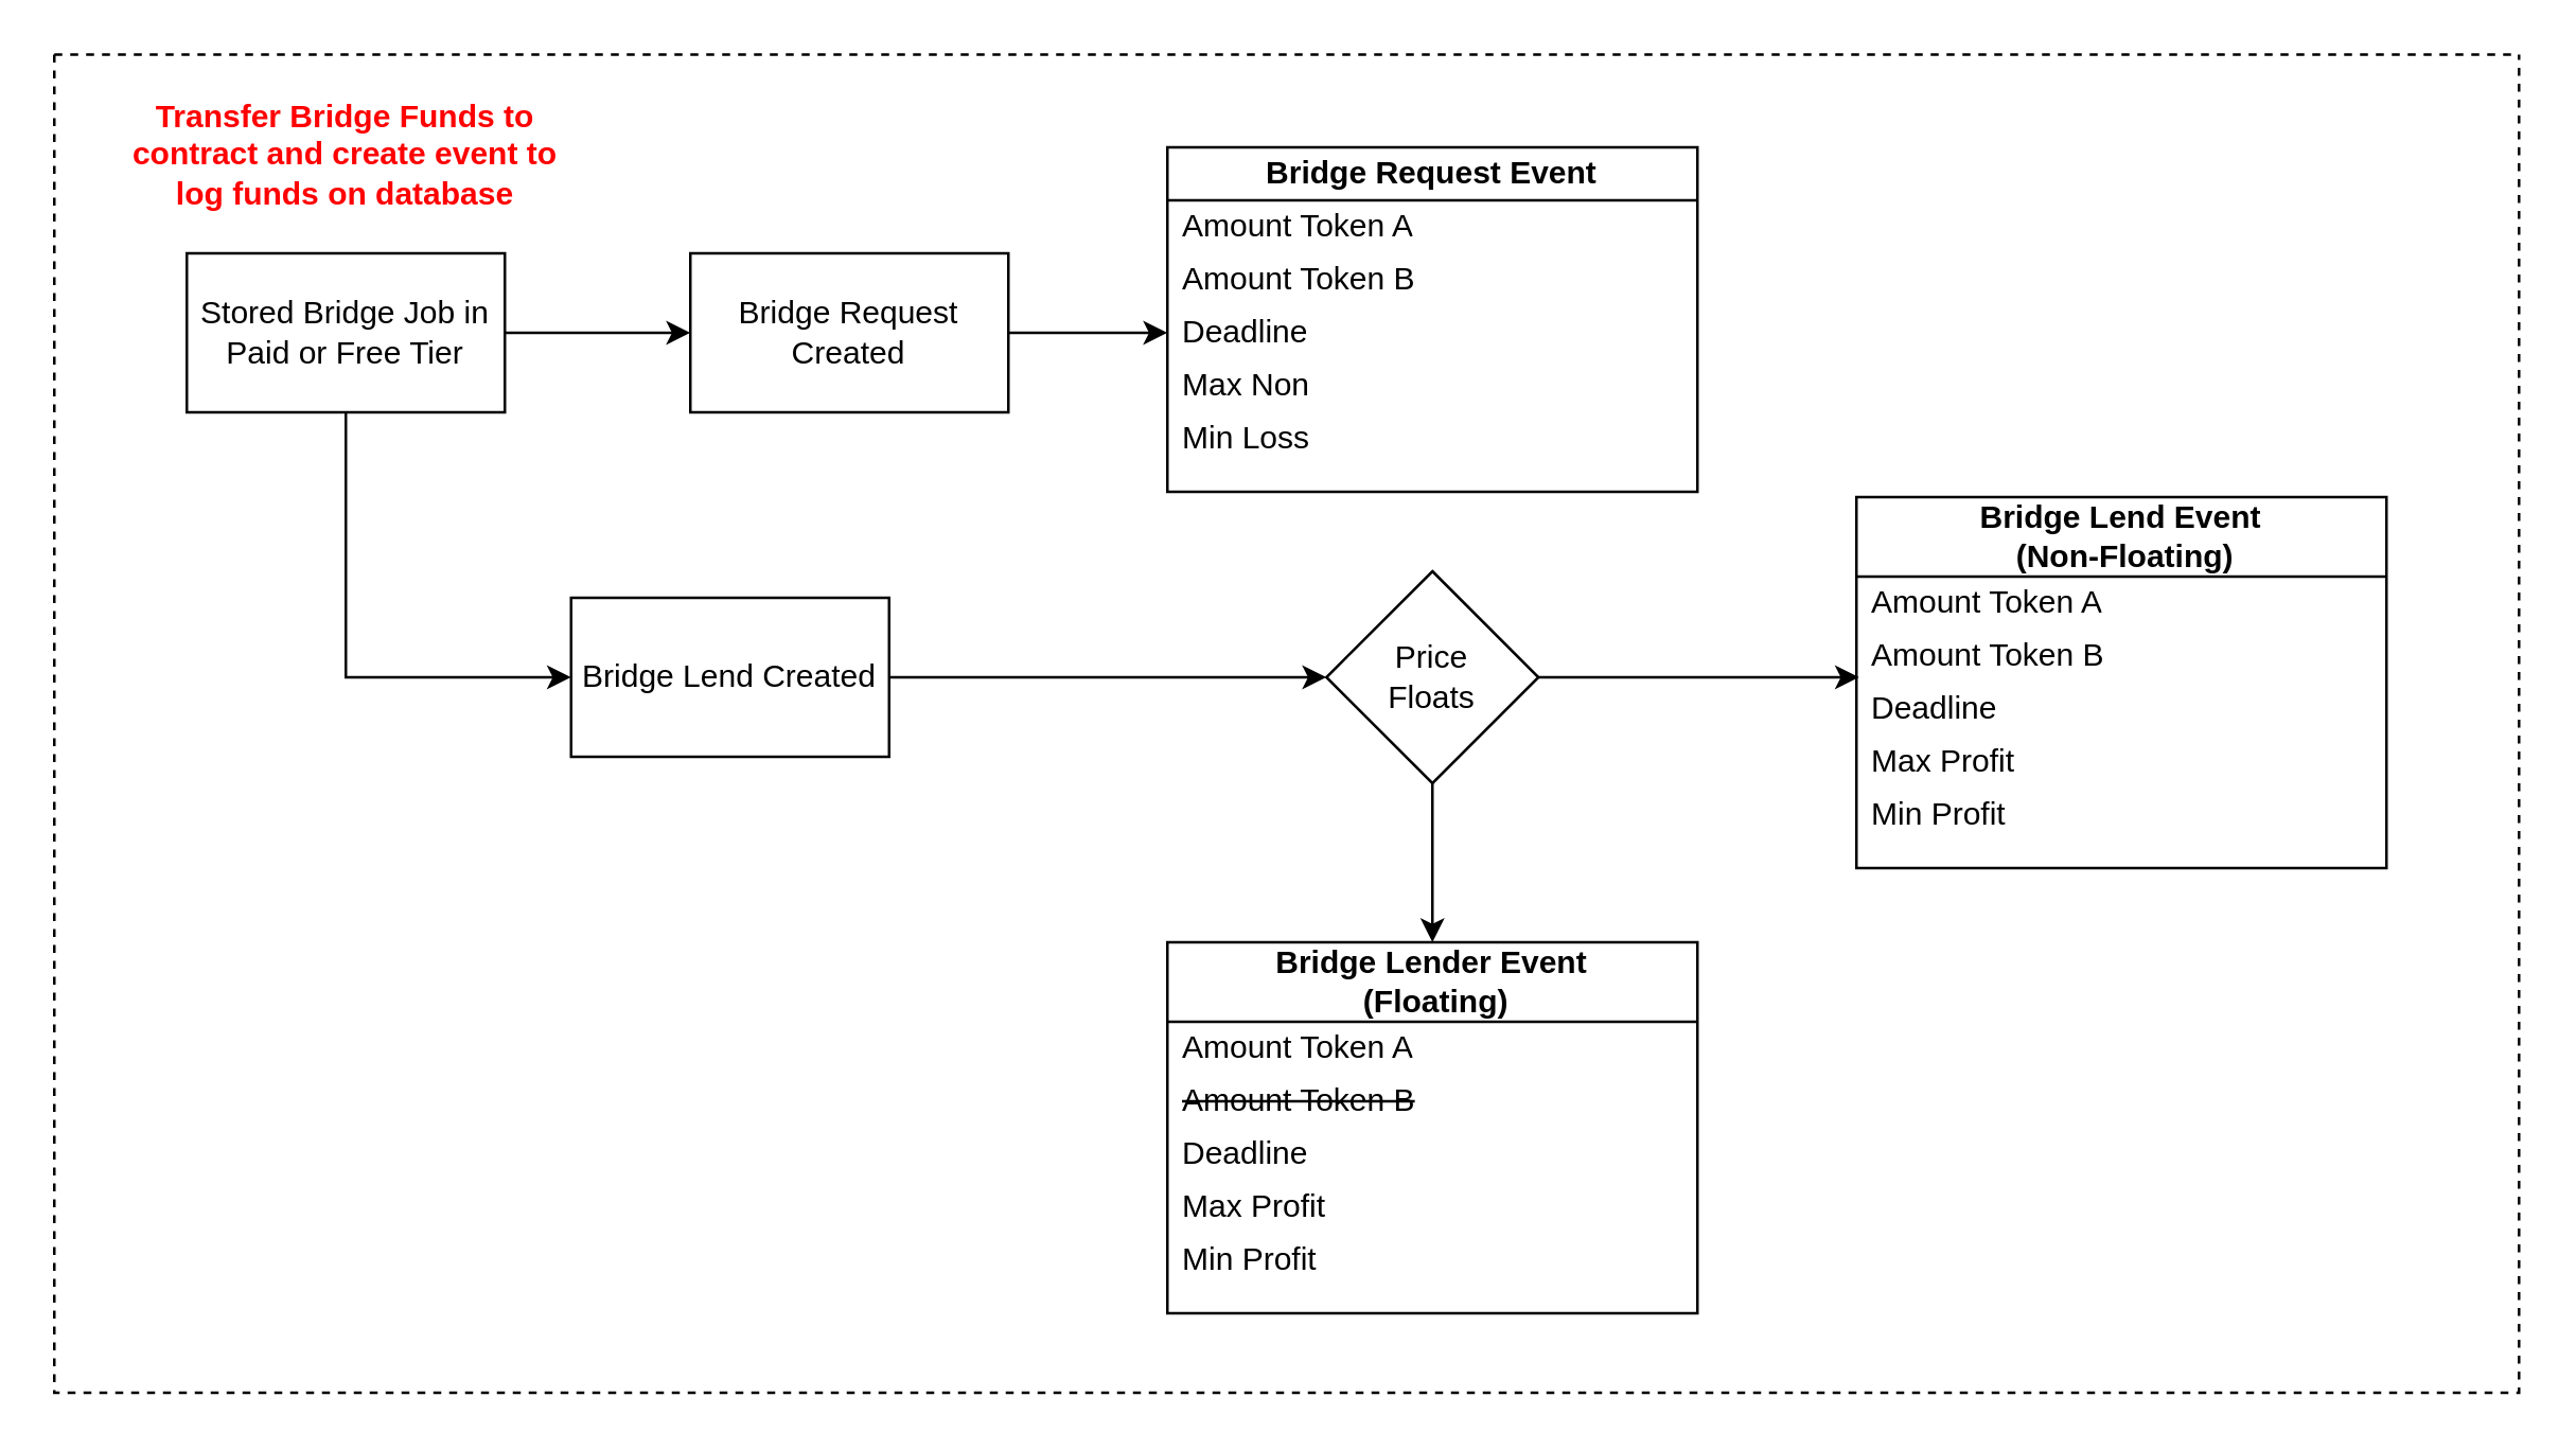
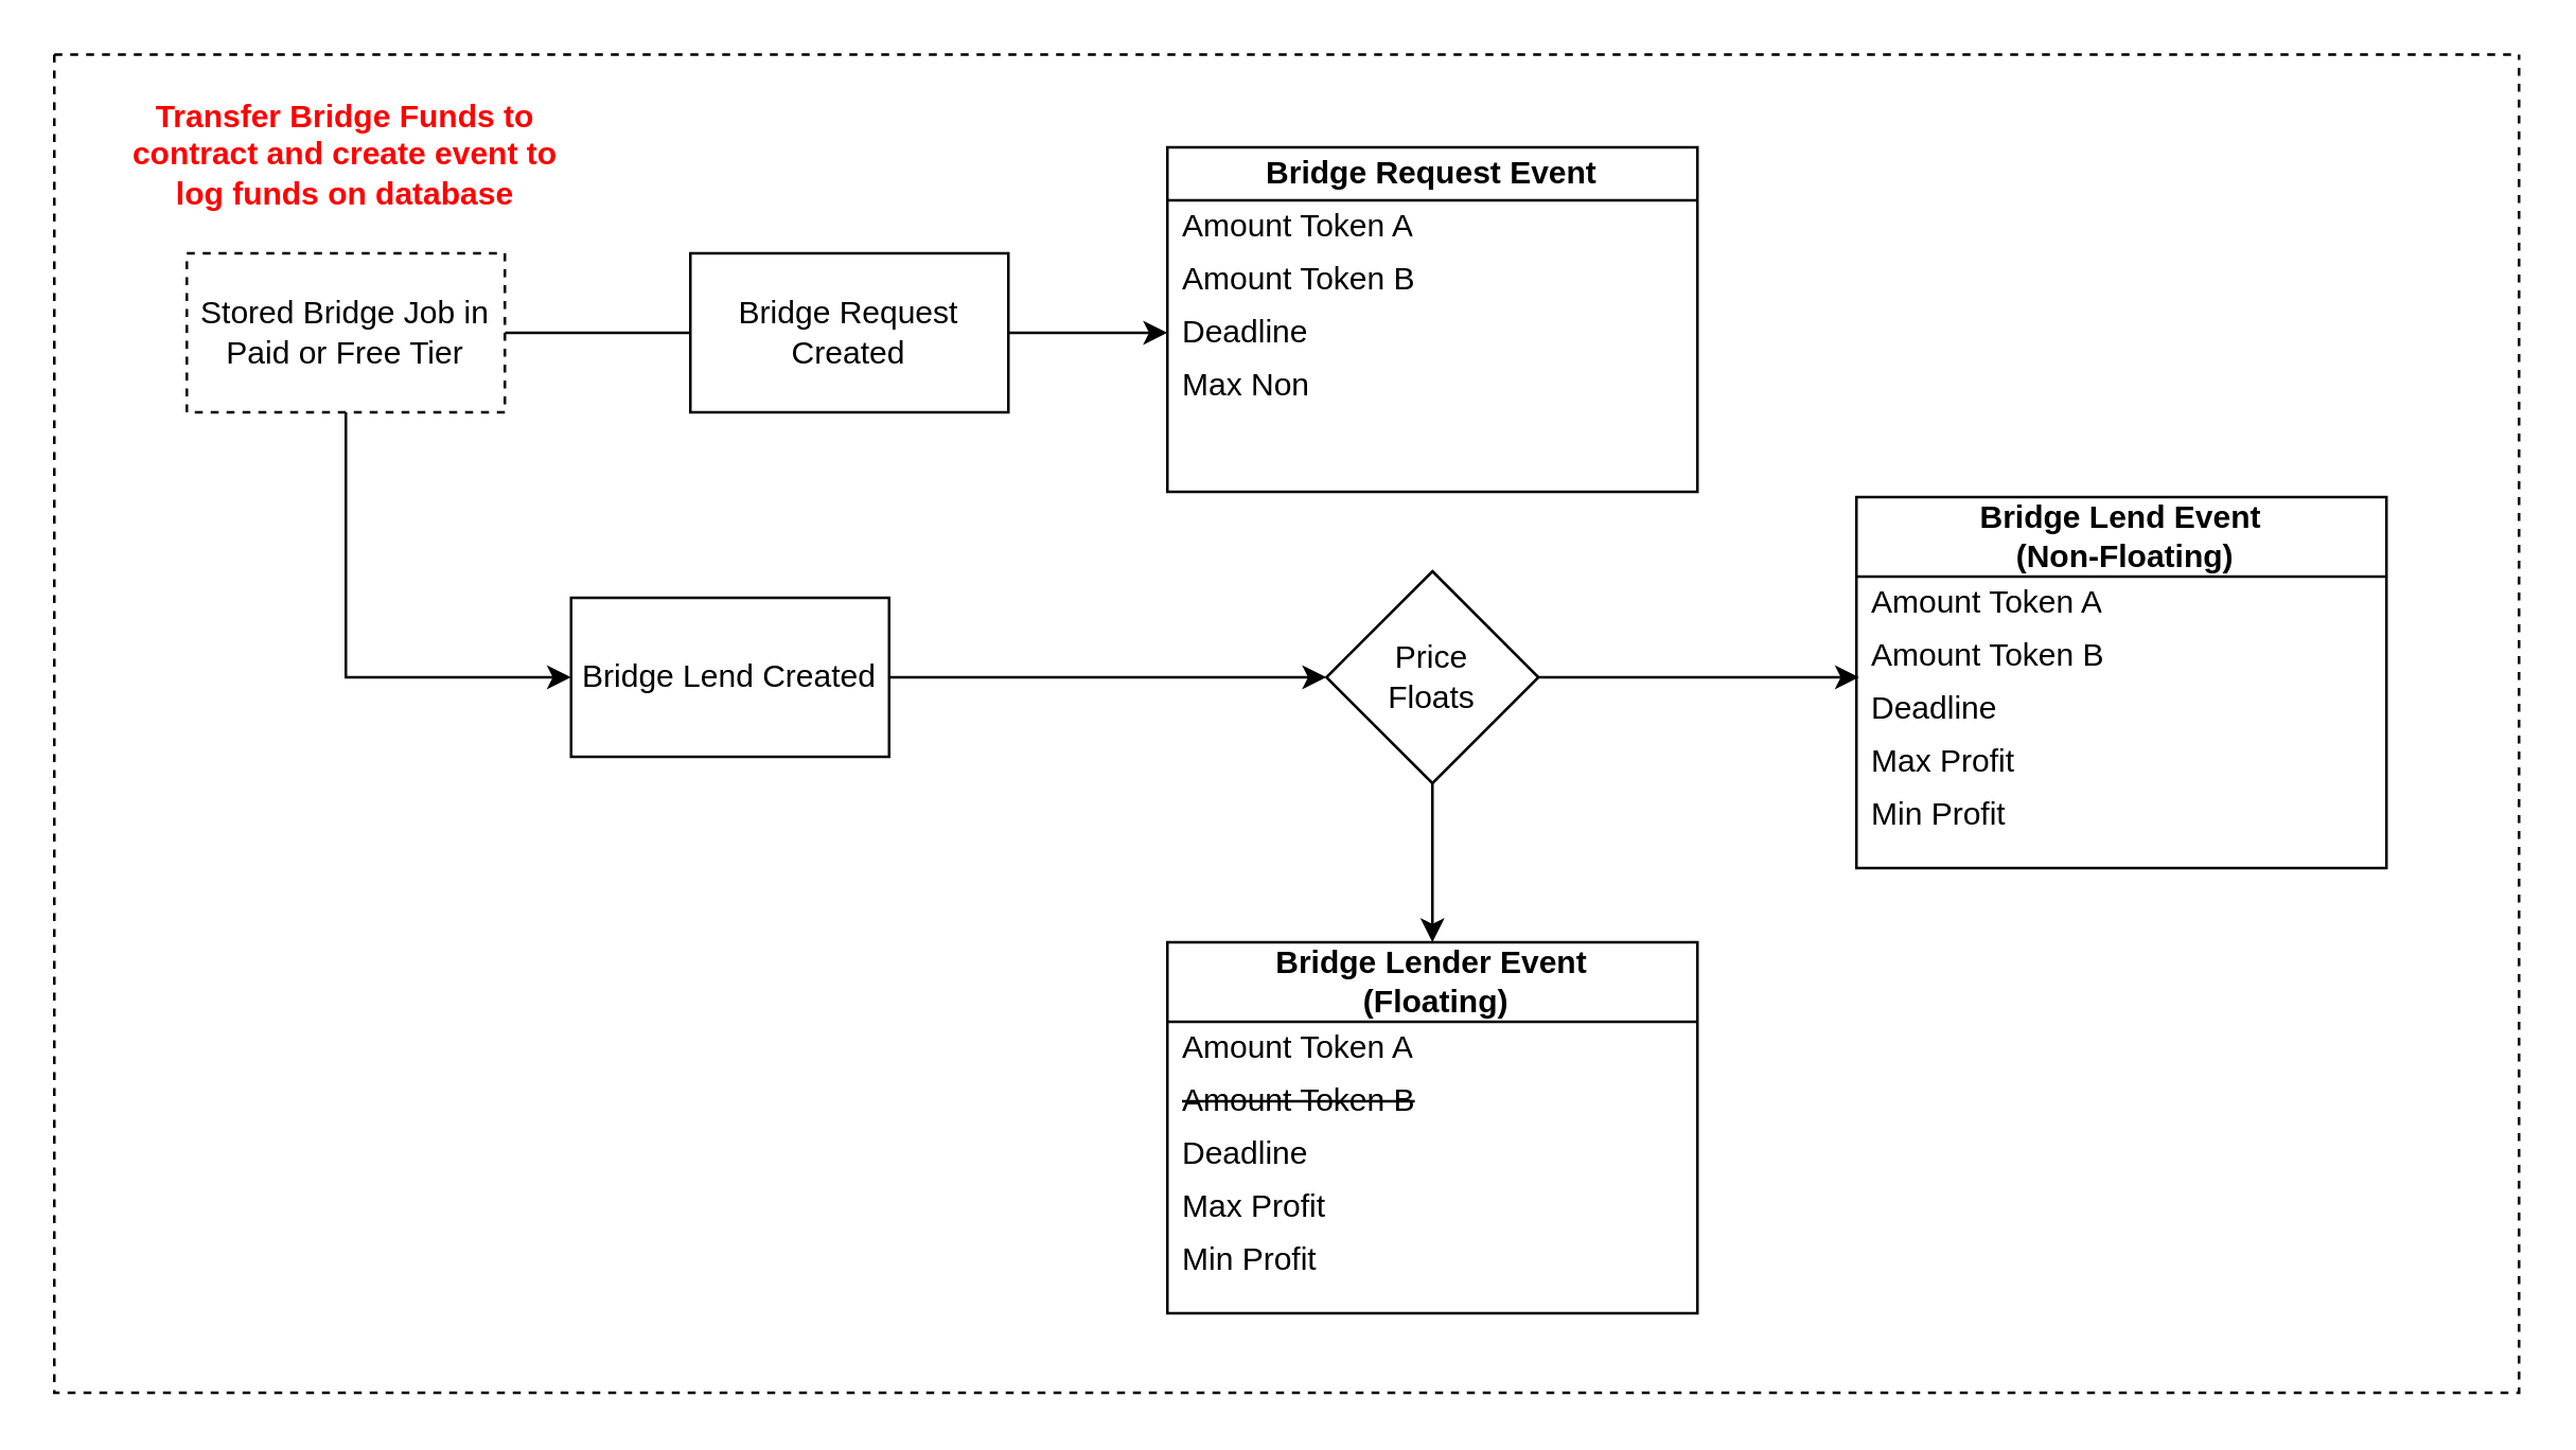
  <mxCell id="0" />
  <mxCell id="1" parent="0" />
  <mxCell id="2" value="" style="swimlane;startSize=0;dashed=1;" vertex="1" parent="1"><mxGeometry x="20" y="20" width="930" height="505" as="geometry" /></mxCell>
  <mxCell id="3" value="&lt;b&gt;Transfer Bridge Funds to contract and create event to log funds on database&lt;/b&gt;" style="text;html=1;align=center;verticalAlign=middle;whiteSpace=wrap;rounded=0;fontColor=#FF0000;" vertex="1" parent="2"><mxGeometry x="20" y="15" width="180" height="45" as="geometry" /></mxCell>
- <mxCell id="4" style="edgeStyle=orthogonalEdgeStyle;rounded=0;orthogonalLoop=1;jettySize=auto;html=1;exitX=1;exitY=0.5;exitDx=0;exitDy=0;" edge="1" parent="1" source="6" target="26"><mxGeometry relative="1" as="geometry" /></mxCell>
+ <mxCell id="4" style="edgeStyle=orthogonalEdgeStyle;rounded=0;orthogonalLoop=1;jettySize=auto;html=1;exitX=1;exitY=0.5;exitDx=0;exitDy=0;endArrow=none;" edge="1" parent="1" source="6" target="26"><mxGeometry relative="1" as="geometry" /></mxCell>
  <mxCell id="5" style="edgeStyle=orthogonalEdgeStyle;rounded=0;orthogonalLoop=1;jettySize=auto;html=1;exitX=0.5;exitY=1;exitDx=0;exitDy=0;entryX=0;entryY=0.5;entryDx=0;entryDy=0;" edge="1" parent="1" source="6" target="28"><mxGeometry relative="1" as="geometry" /></mxCell>
- <mxCell id="6" value="&lt;div&gt;Stored Bridge Job in Paid or Free Tier&lt;/div&gt;" style="rounded=0;whiteSpace=wrap;html=1;" vertex="1" parent="1"><mxGeometry x="70" y="95" width="120" height="60" as="geometry" /></mxCell>
+ <mxCell id="6" value="&lt;div&gt;Stored Bridge Job in Paid or Free Tier&lt;/div&gt;" style="rounded=0;whiteSpace=wrap;html=1;dashed=1;" vertex="1" parent="1"><mxGeometry x="70" y="95" width="120" height="60" as="geometry" /></mxCell>
  <mxCell id="7" value="&lt;div&gt;Bridge Lender Event&lt;br&gt;&lt;/div&gt;&amp;nbsp;(Floating)" style="swimlane;whiteSpace=wrap;html=1;startSize=30;" vertex="1" parent="1"><mxGeometry x="440" y="355" width="200" height="140" as="geometry" /></mxCell>
  <mxCell id="8" value="Deadline" style="text;strokeColor=none;fillColor=none;align=left;verticalAlign=middle;spacingLeft=4;spacingRight=4;overflow=hidden;points=[[0,0.5],[1,0.5]];portConstraint=eastwest;rotatable=0;whiteSpace=wrap;html=1;" vertex="1" parent="7"><mxGeometry y="70" width="100" height="20" as="geometry" /></mxCell>
  <mxCell id="9" value="Amount Token A" style="text;strokeColor=none;fillColor=none;align=left;verticalAlign=middle;spacingLeft=4;spacingRight=4;overflow=hidden;points=[[0,0.5],[1,0.5]];portConstraint=eastwest;rotatable=0;whiteSpace=wrap;html=1;" vertex="1" parent="7"><mxGeometry y="30" width="100" height="20" as="geometry" /></mxCell>
  <mxCell id="10" value="Max Profit" style="text;strokeColor=none;fillColor=none;align=left;verticalAlign=middle;spacingLeft=4;spacingRight=4;overflow=hidden;points=[[0,0.5],[1,0.5]];portConstraint=eastwest;rotatable=0;whiteSpace=wrap;html=1;" vertex="1" parent="7"><mxGeometry y="90" width="100" height="20" as="geometry" /></mxCell>
  <mxCell id="11" value="&lt;strike&gt;Amount Token B&lt;/strike&gt;" style="text;strokeColor=none;fillColor=none;align=left;verticalAlign=middle;spacingLeft=4;spacingRight=4;overflow=hidden;points=[[0,0.5],[1,0.5]];portConstraint=eastwest;rotatable=0;whiteSpace=wrap;html=1;" vertex="1" parent="7"><mxGeometry y="50" width="100" height="20" as="geometry" /></mxCell>
  <mxCell id="12" value="Min Profit" style="text;strokeColor=none;fillColor=none;align=left;verticalAlign=middle;spacingLeft=4;spacingRight=4;overflow=hidden;points=[[0,0.5],[1,0.5]];portConstraint=eastwest;rotatable=0;whiteSpace=wrap;html=1;" vertex="1" parent="7"><mxGeometry y="110" width="100" height="20" as="geometry" /></mxCell>
  <mxCell id="13" value="&lt;div&gt;Bridge Request Event&lt;br&gt;&lt;/div&gt;" style="swimlane;whiteSpace=wrap;html=1;startSize=20;" vertex="1" parent="1"><mxGeometry x="440" y="55" width="200" height="130" as="geometry" /></mxCell>
  <mxCell id="14" value="Deadline" style="text;strokeColor=none;fillColor=none;align=left;verticalAlign=middle;spacingLeft=4;spacingRight=4;overflow=hidden;points=[[0,0.5],[1,0.5]];portConstraint=eastwest;rotatable=0;whiteSpace=wrap;html=1;" vertex="1" parent="13"><mxGeometry y="60" width="100" height="20" as="geometry" /></mxCell>
  <mxCell id="15" value="Amount Token A" style="text;strokeColor=none;fillColor=none;align=left;verticalAlign=middle;spacingLeft=4;spacingRight=4;overflow=hidden;points=[[0,0.5],[1,0.5]];portConstraint=eastwest;rotatable=0;whiteSpace=wrap;html=1;" vertex="1" parent="13"><mxGeometry y="20" width="100" height="20" as="geometry" /></mxCell>
  <mxCell id="16" value="Max Non" style="text;strokeColor=none;fillColor=none;align=left;verticalAlign=middle;spacingLeft=4;spacingRight=4;overflow=hidden;points=[[0,0.5],[1,0.5]];portConstraint=eastwest;rotatable=0;whiteSpace=wrap;html=1;" vertex="1" parent="13"><mxGeometry y="80" width="100" height="20" as="geometry" /></mxCell>
  <mxCell id="17" value="Amount Token B" style="text;strokeColor=none;fillColor=none;align=left;verticalAlign=middle;spacingLeft=4;spacingRight=4;overflow=hidden;points=[[0,0.5],[1,0.5]];portConstraint=eastwest;rotatable=0;whiteSpace=wrap;html=1;" vertex="1" parent="13"><mxGeometry y="40" width="100" height="20" as="geometry" /></mxCell>
- <mxCell id="18" value="&lt;div&gt;Min Loss&lt;/div&gt;" style="text;strokeColor=none;fillColor=none;align=left;verticalAlign=middle;spacingLeft=4;spacingRight=4;overflow=hidden;points=[[0,0.5],[1,0.5]];portConstraint=eastwest;rotatable=0;whiteSpace=wrap;html=1;" vertex="1" parent="13"><mxGeometry y="100" width="100" height="20" as="geometry" /></mxCell>
  <mxCell id="19" value="&lt;div&gt;Bridge Lend Event&lt;br&gt;&lt;/div&gt;&amp;nbsp;(Non-Floating)" style="swimlane;whiteSpace=wrap;html=1;startSize=30;" vertex="1" parent="1"><mxGeometry x="700" y="187" width="200" height="140" as="geometry" /></mxCell>
  <mxCell id="20" value="Deadline" style="text;strokeColor=none;fillColor=none;align=left;verticalAlign=middle;spacingLeft=4;spacingRight=4;overflow=hidden;points=[[0,0.5],[1,0.5]];portConstraint=eastwest;rotatable=0;whiteSpace=wrap;html=1;" vertex="1" parent="19"><mxGeometry y="70" width="100" height="20" as="geometry" /></mxCell>
  <mxCell id="21" value="Amount Token A" style="text;strokeColor=none;fillColor=none;align=left;verticalAlign=middle;spacingLeft=4;spacingRight=4;overflow=hidden;points=[[0,0.5],[1,0.5]];portConstraint=eastwest;rotatable=0;whiteSpace=wrap;html=1;" vertex="1" parent="19"><mxGeometry y="30" width="100" height="20" as="geometry" /></mxCell>
  <mxCell id="22" value="Max Profit" style="text;strokeColor=none;fillColor=none;align=left;verticalAlign=middle;spacingLeft=4;spacingRight=4;overflow=hidden;points=[[0,0.5],[1,0.5]];portConstraint=eastwest;rotatable=0;whiteSpace=wrap;html=1;" vertex="1" parent="19"><mxGeometry y="90" width="100" height="20" as="geometry" /></mxCell>
  <mxCell id="23" value="Amount Token B" style="text;strokeColor=none;fillColor=none;align=left;verticalAlign=middle;spacingLeft=4;spacingRight=4;overflow=hidden;points=[[0,0.5],[1,0.5]];portConstraint=eastwest;rotatable=0;whiteSpace=wrap;html=1;" vertex="1" parent="19"><mxGeometry y="50" width="100" height="20" as="geometry" /></mxCell>
  <mxCell id="24" value="Min Profit" style="text;strokeColor=none;fillColor=none;align=left;verticalAlign=middle;spacingLeft=4;spacingRight=4;overflow=hidden;points=[[0,0.5],[1,0.5]];portConstraint=eastwest;rotatable=0;whiteSpace=wrap;html=1;" vertex="1" parent="19"><mxGeometry y="110" width="100" height="20" as="geometry" /></mxCell>
  <mxCell id="25" style="edgeStyle=orthogonalEdgeStyle;rounded=0;orthogonalLoop=1;jettySize=auto;html=1;exitX=1;exitY=0.5;exitDx=0;exitDy=0;entryX=0;entryY=0.5;entryDx=0;entryDy=0;" edge="1" parent="1" source="26" target="14"><mxGeometry relative="1" as="geometry" /></mxCell>
  <mxCell id="26" value="Bridge Request Created" style="rounded=0;whiteSpace=wrap;html=1;" vertex="1" parent="1"><mxGeometry x="260" y="95" width="120" height="60" as="geometry" /></mxCell>
  <mxCell id="27" style="edgeStyle=orthogonalEdgeStyle;rounded=0;orthogonalLoop=1;jettySize=auto;html=1;exitX=1;exitY=0.5;exitDx=0;exitDy=0;entryX=0;entryY=0.5;entryDx=0;entryDy=0;" edge="1" parent="1" source="28" target="31"><mxGeometry relative="1" as="geometry" /></mxCell>
  <mxCell id="28" value="Bridge Lend Created" style="rounded=0;whiteSpace=wrap;html=1;" vertex="1" parent="1"><mxGeometry x="215" y="225" width="120" height="60" as="geometry" /></mxCell>
  <mxCell id="29" style="edgeStyle=orthogonalEdgeStyle;rounded=0;orthogonalLoop=1;jettySize=auto;html=1;exitX=1;exitY=0.5;exitDx=0;exitDy=0;entryX=0.01;entryY=0.9;entryDx=0;entryDy=0;entryPerimeter=0;jumpStyle=none;metaEdit=1;" edge="1" parent="1" source="31" target="23"><mxGeometry relative="1" as="geometry" /></mxCell>
  <mxCell id="30" style="edgeStyle=orthogonalEdgeStyle;rounded=0;orthogonalLoop=1;jettySize=auto;html=1;exitX=0.5;exitY=1;exitDx=0;exitDy=0;" edge="1" parent="1" source="31" target="7"><mxGeometry relative="1" as="geometry" /></mxCell>
  <mxCell id="31" value="&lt;div&gt;Price&lt;/div&gt;&lt;div&gt;Floats&lt;/div&gt;" style="rhombus;whiteSpace=wrap;html=1;" vertex="1" parent="1"><mxGeometry x="500" y="215" width="80" height="80" as="geometry" /></mxCell>
